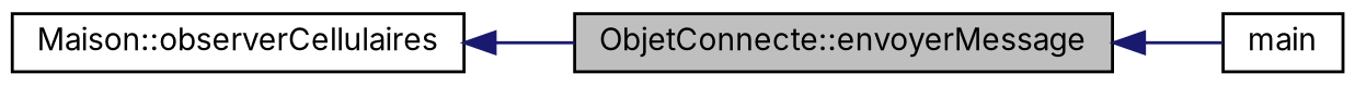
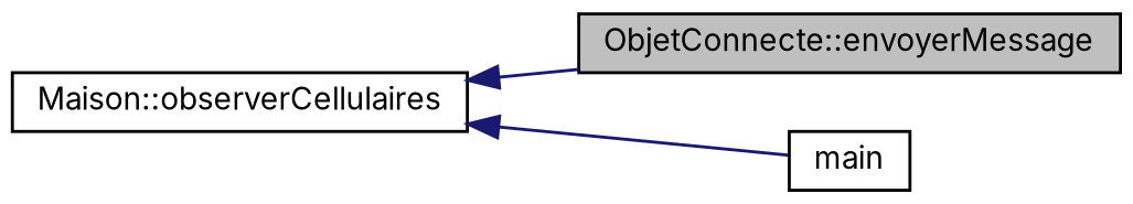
  digraph {
    fontname=Inter
    rankdir=LR
    node [color=black fontname=Inter fontsize=10 shape=record]
    edge [color=midnightblue dir=back fontname=Inter fontsize=10 labelfontname=Helvetica labelfontsize=10 style=solid]
    n1 [fillcolor=grey75 fontcolor=black height=0.2 label="ObjetConnecte::envoyerMessage" style=filled width=0.4]
    n2 [height=0.2 label="Maison::observerCellulaires" width=0.4]
    n3 [height=0.2 label=main width=0.4]
    n2 -> n1
-   n1 -> n3
+   n2 -> n3
  }
